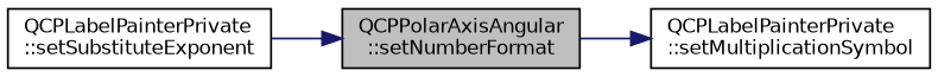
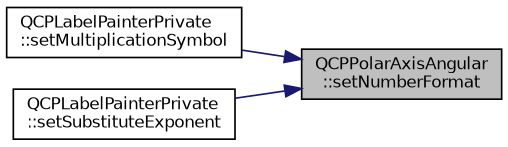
  digraph {
    rankdir=LR
    node [color=black fillcolor=white fontname=Helvetica fontsize=10 shape=record style=filled]
    edge [color=midnightblue fontname=Helvetica fontsize=10 labelfontname=Helvetica labelfontsize=10 style=solid]
    n1 [fillcolor=grey75 fontcolor=black height=0.2 label="QCPPolarAxisAngular\l::setNumberFormat" width=0.4]
    n2 [height=0.2 label="QCPLabelPainterPrivate\l::setMultiplicationSymbol" width=0.4]
    n3 [height=0.2 label="QCPLabelPainterPrivate\l::setSubstituteExponent" width=0.4]
-   n1 -> n2
+   n2 -> n1
    n3 -> n1
  }
